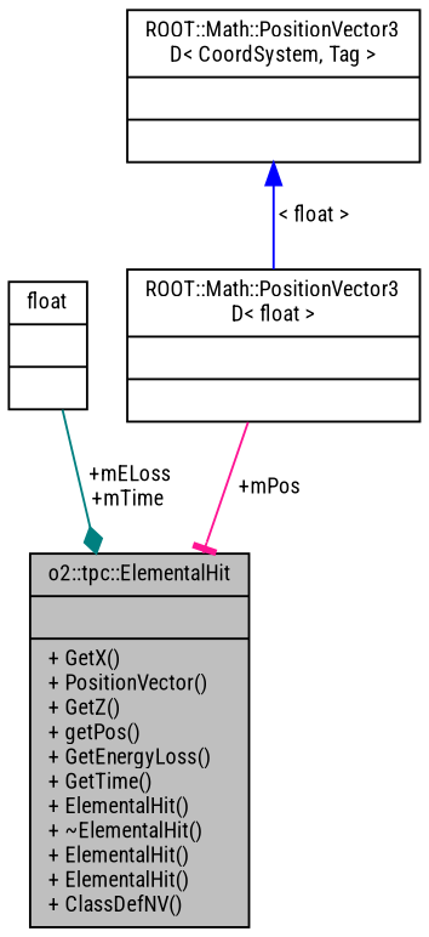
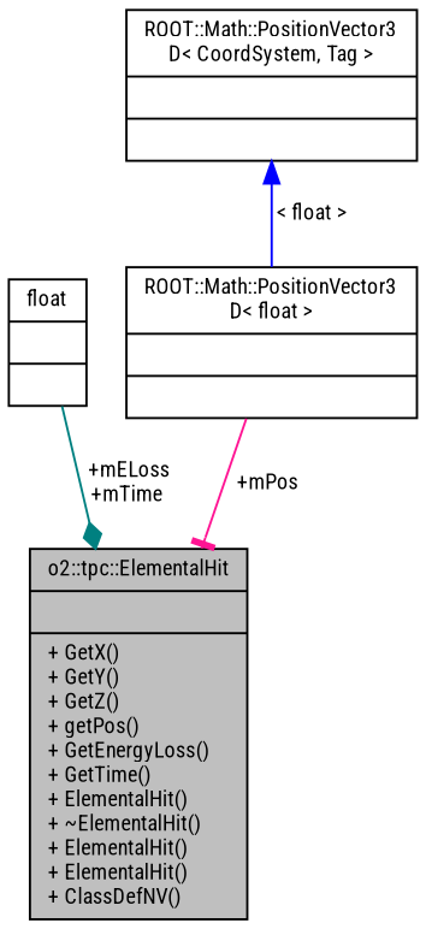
  digraph {
    fontname="Roboto Condensed"
    node [color=black fontname="Roboto Condensed" fontsize=10 shape=record]
    edge [fontname="Roboto Condensed" fontsize=10 labelfontname=Helvetica labelfontsize=10 style=solid]
-   n1 [fillcolor=grey75 fontcolor=black height=0.2 label="{o2::tpc::ElementalHit\n||+ GetX()\l+ PositionVector()\l+ GetZ()\l+ getPos()\l+ GetEnergyLoss()\l+ GetTime()\l+ ElementalHit()\l+ ~ElementalHit()\l+ ElementalHit()\l+ ElementalHit()\l+ ClassDefNV()\l}" style=filled width=0.4]
+   n1 [fillcolor=grey75 fontcolor=black height=0.2 label="{o2::tpc::ElementalHit\n||+ GetX()\l+ GetY()\l+ GetZ()\l+ getPos()\l+ GetEnergyLoss()\l+ GetTime()\l+ ElementalHit()\l+ ~ElementalHit()\l+ ElementalHit()\l+ ElementalHit()\l+ ClassDefNV()\l}" style=filled width=0.4]
    n2 [height=0.2 label="{float\n||}" width=0.4]
    n3 [height=0.2 label="{ROOT::Math::PositionVector3\lD\< float \>\n||}" width=0.4]
    n4 [height=0.2 label="{ROOT::Math::PositionVector3\lD\< CoordSystem, Tag \>\n||}" width=0.4]
    n2 -> n1 [arrowhead=diamond color=teal label=" +mELoss\n+mTime"]
    n3 -> n1 [arrowhead=tee color=deeppink label=" +mPos"]
    n4 -> n3 [color=blue dir=back label=" \< float \>"]
  }
